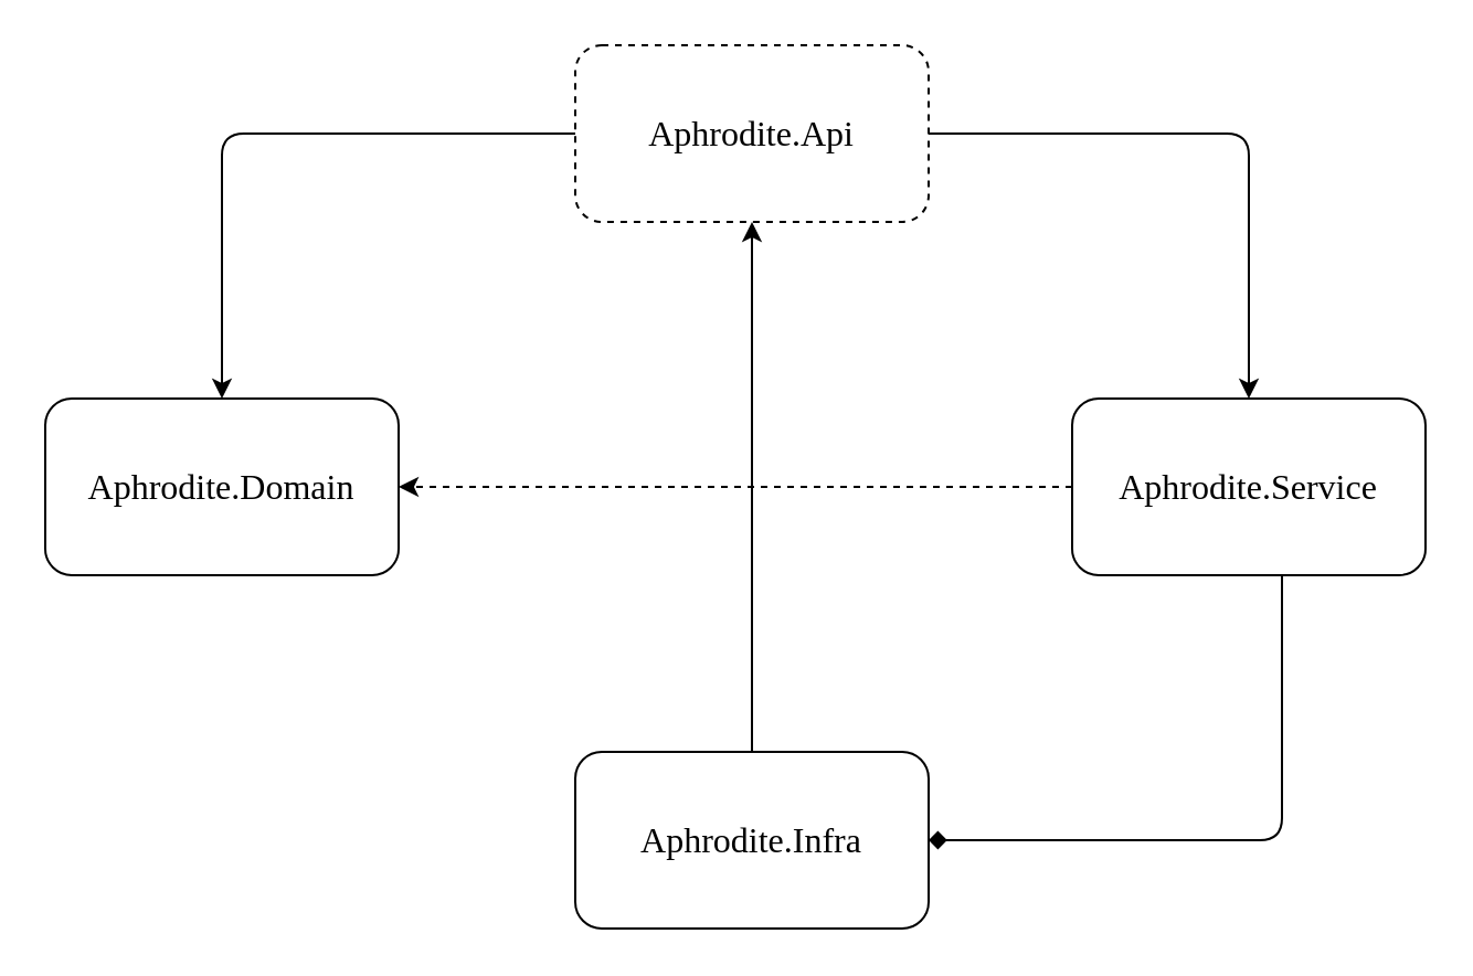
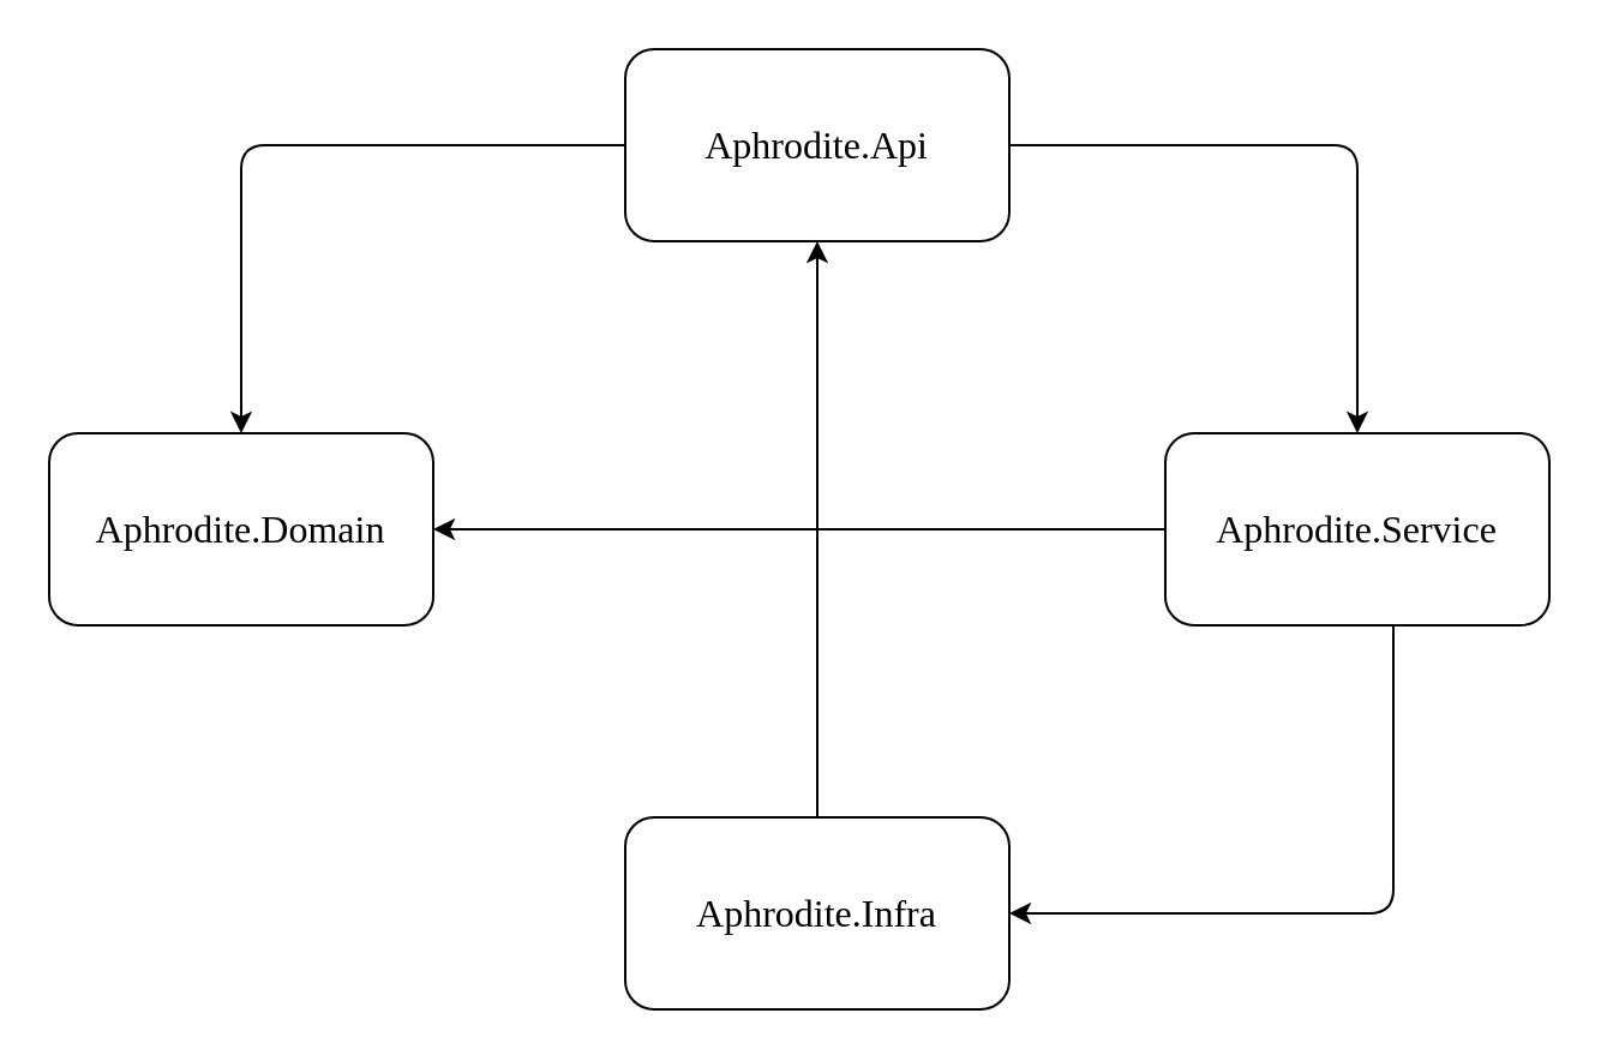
  <mxCell id="0" />
  <mxCell id="1" parent="0" />
  <mxCell id="2" value="&lt;font style=&quot;font-size: 16px;&quot; data-font-src=&quot;https://fonts.googleapis.com/css?family=Ubuntu&quot; face=&quot;Ubuntu&quot;&gt;Aphrodite.Domain&lt;/font&gt;" style="rounded=1;whiteSpace=wrap;html=1;" parent="1" vertex="1"><mxGeometry x="20" y="180" width="160" height="80" as="geometry" /></mxCell>
- <mxCell id="3" style="edgeStyle=orthogonalEdgeStyle;rounded=1;orthogonalLoop=1;jettySize=auto;html=1;entryX=1;entryY=0.5;entryDx=0;entryDy=0;curved=0;endArrow=diamond;" parent="1" source="5" target="7" edge="1"><mxGeometry relative="1" as="geometry"><Array as="points"><mxPoint x="580" y="380" /></Array></mxGeometry></mxCell>
- <mxCell id="4" style="edgeStyle=orthogonalEdgeStyle;rounded=0;orthogonalLoop=1;jettySize=auto;html=1;entryX=1;entryY=0.5;entryDx=0;entryDy=0;dashed=1;" parent="1" source="5" target="2" edge="1"><mxGeometry relative="1" as="geometry" /></mxCell>
+ <mxCell id="3" style="edgeStyle=orthogonalEdgeStyle;rounded=1;orthogonalLoop=1;jettySize=auto;html=1;entryX=1;entryY=0.5;entryDx=0;entryDy=0;curved=0;" parent="1" source="5" target="7" edge="1"><mxGeometry relative="1" as="geometry"><Array as="points"><mxPoint x="580" y="380" /></Array></mxGeometry></mxCell>
+ <mxCell id="4" style="edgeStyle=orthogonalEdgeStyle;rounded=0;orthogonalLoop=1;jettySize=auto;html=1;entryX=1;entryY=0.5;entryDx=0;entryDy=0;" parent="1" source="5" target="2" edge="1"><mxGeometry relative="1" as="geometry" /></mxCell>
  <mxCell id="5" value="&lt;div&gt;&lt;font style=&quot;font-size: 16px;&quot; data-font-src=&quot;https://fonts.googleapis.com/css?family=Ubuntu&quot; face=&quot;Ubuntu&quot;&gt;Aphrodite.Service&lt;/font&gt;&lt;/div&gt;" style="rounded=1;whiteSpace=wrap;html=1;" parent="1" vertex="1"><mxGeometry x="485" y="180" width="160" height="80" as="geometry" /></mxCell>
  <mxCell id="6" style="edgeStyle=orthogonalEdgeStyle;rounded=1;orthogonalLoop=1;jettySize=auto;html=1;curved=0;" parent="1" source="7" target="10" edge="1"><mxGeometry relative="1" as="geometry" /></mxCell>
  <mxCell id="7" value="&lt;font style=&quot;font-size: 16px;&quot; data-font-src=&quot;https://fonts.googleapis.com/css?family=Ubuntu&quot; face=&quot;Ubuntu&quot;&gt;Aphrodite.Infra&lt;/font&gt;" style="rounded=1;whiteSpace=wrap;html=1;" parent="1" vertex="1"><mxGeometry x="260" y="340" width="160" height="80" as="geometry" /></mxCell>
  <mxCell id="8" style="edgeStyle=orthogonalEdgeStyle;rounded=1;orthogonalLoop=1;jettySize=auto;html=1;entryX=0.5;entryY=0;entryDx=0;entryDy=0;curved=0;" parent="1" source="10" target="5" edge="1"><mxGeometry relative="1" as="geometry" /></mxCell>
  <mxCell id="9" style="edgeStyle=orthogonalEdgeStyle;rounded=1;orthogonalLoop=1;jettySize=auto;html=1;entryX=0.5;entryY=0;entryDx=0;entryDy=0;curved=0;" parent="1" source="10" target="2" edge="1"><mxGeometry relative="1" as="geometry" /></mxCell>
- <mxCell id="10" value="&lt;font style=&quot;font-size: 16px;&quot; data-font-src=&quot;https://fonts.googleapis.com/css?family=Ubuntu&quot; face=&quot;Ubuntu&quot;&gt;Aphrodite.Api&lt;/font&gt;" style="rounded=1;whiteSpace=wrap;html=1;dashed=1;" parent="1" vertex="1"><mxGeometry x="260" y="20" width="160" height="80" as="geometry" /></mxCell>
+ <mxCell id="10" value="&lt;font style=&quot;font-size: 16px;&quot; data-font-src=&quot;https://fonts.googleapis.com/css?family=Ubuntu&quot; face=&quot;Ubuntu&quot;&gt;Aphrodite.Api&lt;/font&gt;" style="rounded=1;whiteSpace=wrap;html=1;" parent="1" vertex="1"><mxGeometry x="260" y="20" width="160" height="80" as="geometry" /></mxCell>
